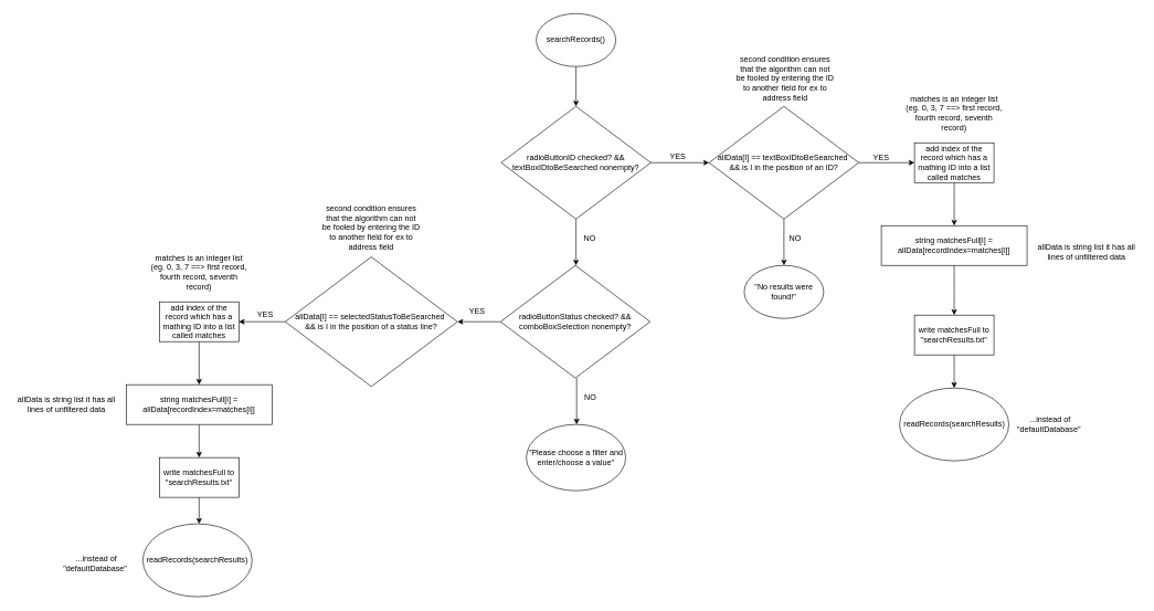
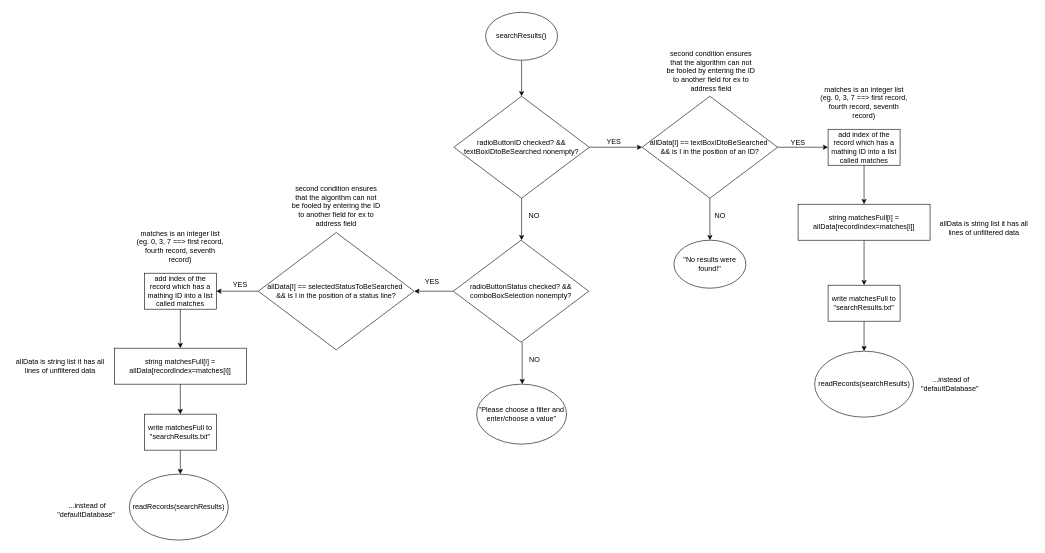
  <mxCell id="0" />
  <mxCell id="1" parent="0" />
  <mxCell id="2" style="edgeStyle=orthogonalEdgeStyle;rounded=0;orthogonalLoop=1;jettySize=auto;html=1;exitX=0.5;exitY=1;exitDx=0;exitDy=0;" edge="1" parent="1" source="3"><mxGeometry relative="1" as="geometry"><mxPoint x="869" y="160" as="targetPoint" /></mxGeometry></mxCell>
- <mxCell id="3" value="searchRecords()" style="ellipse;whiteSpace=wrap;html=1;" parent="1" vertex="1"><mxGeometry x="809" y="20" width="120" height="80" as="geometry" /></mxCell>
+ <mxCell id="3" value="searchResults()" style="ellipse;whiteSpace=wrap;html=1;" parent="1" vertex="1"><mxGeometry x="809" y="20" width="120" height="80" as="geometry" /></mxCell>
  <mxCell id="4" style="edgeStyle=orthogonalEdgeStyle;rounded=0;orthogonalLoop=1;jettySize=auto;html=1;exitX=1;exitY=0.5;exitDx=0;exitDy=0;" edge="1" parent="1" source="6"><mxGeometry relative="1" as="geometry"><mxPoint x="1070" y="245" as="targetPoint" /></mxGeometry></mxCell>
  <mxCell id="5" style="edgeStyle=orthogonalEdgeStyle;rounded=0;orthogonalLoop=1;jettySize=auto;html=1;exitX=0.5;exitY=1;exitDx=0;exitDy=0;" edge="1" parent="1" source="6"><mxGeometry relative="1" as="geometry"><mxPoint x="869" y="400" as="targetPoint" /></mxGeometry></mxCell>
  <mxCell id="6" value="radioButtonID checked? &amp;amp;&amp;amp;&lt;br&gt;textBoxIDtoBeSearched nonempty?" style="rhombus;whiteSpace=wrap;html=1;" vertex="1" parent="1"><mxGeometry x="756.06" y="160" width="225.88" height="170" as="geometry" /></mxCell>
  <mxCell id="7" style="edgeStyle=orthogonalEdgeStyle;rounded=0;orthogonalLoop=1;jettySize=auto;html=1;exitX=1;exitY=0.5;exitDx=0;exitDy=0;" edge="1" parent="1" source="9"><mxGeometry relative="1" as="geometry"><mxPoint x="1380" y="245" as="targetPoint" /></mxGeometry></mxCell>
  <mxCell id="8" style="edgeStyle=orthogonalEdgeStyle;rounded=0;orthogonalLoop=1;jettySize=auto;html=1;exitX=0.5;exitY=1;exitDx=0;exitDy=0;" edge="1" parent="1" source="9"><mxGeometry relative="1" as="geometry"><mxPoint x="1183" y="400" as="targetPoint" /></mxGeometry></mxCell>
  <mxCell id="9" value="allData[I] == textBoxIDtoBeSearched&amp;nbsp;&lt;br&gt;&amp;amp;&amp;amp;&amp;nbsp;is I in the position of an ID?" style="rhombus;whiteSpace=wrap;html=1;" vertex="1" parent="1"><mxGeometry x="1070" y="160" width="225.88" height="170" as="geometry" /></mxCell>
  <mxCell id="10" value="second condition ensures that the algorithm can not be fooled by entering the ID to another field for ex to address field" style="text;html=1;strokeColor=none;fillColor=none;align=center;verticalAlign=middle;whiteSpace=wrap;rounded=0;" vertex="1" parent="1"><mxGeometry x="1110" y="90" width="150" height="55" as="geometry" /></mxCell>
  <mxCell id="11" value="&quot;No results were found!&quot;" style="ellipse;whiteSpace=wrap;html=1;" vertex="1" parent="1"><mxGeometry x="1122.94" y="400" width="120" height="80" as="geometry" /></mxCell>
  <mxCell id="12" style="edgeStyle=orthogonalEdgeStyle;rounded=0;orthogonalLoop=1;jettySize=auto;html=1;exitX=0.5;exitY=1;exitDx=0;exitDy=0;" edge="1" parent="1" source="13"><mxGeometry relative="1" as="geometry"><mxPoint x="1440" y="340" as="targetPoint" /></mxGeometry></mxCell>
  <mxCell id="13" value="add index of the record which has a mathing ID into a list called matches" style="rounded=0;whiteSpace=wrap;html=1;" vertex="1" parent="1"><mxGeometry x="1380" y="215" width="120" height="60" as="geometry" /></mxCell>
  <mxCell id="14" style="edgeStyle=orthogonalEdgeStyle;rounded=0;orthogonalLoop=1;jettySize=auto;html=1;exitX=0.5;exitY=1;exitDx=0;exitDy=0;" edge="1" parent="1" source="15"><mxGeometry relative="1" as="geometry"><mxPoint x="1440" y="475" as="targetPoint" /></mxGeometry></mxCell>
  <mxCell id="15" value="string matchesFull[i] = allData[recordIndex=matches[i]]" style="rounded=0;whiteSpace=wrap;html=1;" vertex="1" parent="1"><mxGeometry x="1330" y="340" width="220" height="60" as="geometry" /></mxCell>
  <mxCell id="16" value="matches is an integer list&lt;br&gt;(eg. 0, 3, 7 ==&amp;gt; first record, fourth record, seventh record)" style="text;html=1;strokeColor=none;fillColor=none;align=center;verticalAlign=middle;whiteSpace=wrap;rounded=0;" vertex="1" parent="1"><mxGeometry x="1360" y="160" width="160" height="20" as="geometry" /></mxCell>
  <mxCell id="17" value="allData is string list it has all lines of unfiltered data" style="text;html=1;strokeColor=none;fillColor=none;align=center;verticalAlign=middle;whiteSpace=wrap;rounded=0;" vertex="1" parent="1"><mxGeometry x="1560" y="370" width="160" height="20" as="geometry" /></mxCell>
  <mxCell id="18" style="edgeStyle=orthogonalEdgeStyle;rounded=0;orthogonalLoop=1;jettySize=auto;html=1;exitX=0.5;exitY=1;exitDx=0;exitDy=0;" edge="1" parent="1" source="19"><mxGeometry relative="1" as="geometry"><mxPoint x="1440" y="585" as="targetPoint" /></mxGeometry></mxCell>
  <mxCell id="19" value="write matchesFull to &quot;searchResults.txt&quot;" style="rounded=0;whiteSpace=wrap;html=1;" vertex="1" parent="1"><mxGeometry x="1380" y="475" width="120" height="60" as="geometry" /></mxCell>
  <mxCell id="20" value="readRecords(searchResults)" style="ellipse;whiteSpace=wrap;html=1;" vertex="1" parent="1"><mxGeometry x="1357.5" y="585" width="165" height="110" as="geometry" /></mxCell>
  <mxCell id="21" value="...instead of &quot;defaultDatabase&quot;&amp;nbsp;" style="text;html=1;strokeColor=none;fillColor=none;align=center;verticalAlign=middle;whiteSpace=wrap;rounded=0;" vertex="1" parent="1"><mxGeometry x="1530" y="630" width="110" height="20" as="geometry" /></mxCell>
  <mxCell id="22" value="YES" style="text;html=1;strokeColor=none;fillColor=none;align=center;verticalAlign=middle;whiteSpace=wrap;rounded=0;" vertex="1" parent="1"><mxGeometry x="1310" y="228" width="40" height="20" as="geometry" /></mxCell>
  <mxCell id="23" value="YES" style="text;html=1;strokeColor=none;fillColor=none;align=center;verticalAlign=middle;whiteSpace=wrap;rounded=0;" vertex="1" parent="1"><mxGeometry x="1003" y="226" width="40" height="20" as="geometry" /></mxCell>
  <mxCell id="24" value="NO" style="text;html=1;strokeColor=none;fillColor=none;align=center;verticalAlign=middle;whiteSpace=wrap;rounded=0;" vertex="1" parent="1"><mxGeometry x="1180" y="350" width="40" height="20" as="geometry" /></mxCell>
  <mxCell id="25" value="NO" style="text;html=1;strokeColor=none;fillColor=none;align=center;verticalAlign=middle;whiteSpace=wrap;rounded=0;" vertex="1" parent="1"><mxGeometry x="870" y="350" width="40" height="20" as="geometry" /></mxCell>
  <mxCell id="26" style="edgeStyle=orthogonalEdgeStyle;rounded=0;orthogonalLoop=1;jettySize=auto;html=1;exitX=0;exitY=0.5;exitDx=0;exitDy=0;" edge="1" parent="1" source="27"><mxGeometry relative="1" as="geometry"><mxPoint x="690" y="485" as="targetPoint" /></mxGeometry></mxCell>
  <mxCell id="27" value="radioButtonStatus checked? &amp;amp;&amp;amp;&lt;br&gt;comboBoxSelection nonempty?" style="rhombus;whiteSpace=wrap;html=1;" vertex="1" parent="1"><mxGeometry x="755.06" y="400" width="225.88" height="170" as="geometry" /></mxCell>
  <mxCell id="28" style="edgeStyle=orthogonalEdgeStyle;rounded=0;orthogonalLoop=1;jettySize=auto;html=1;exitX=0.5;exitY=1;exitDx=0;exitDy=0;" edge="1" parent="1"><mxGeometry relative="1" as="geometry"><mxPoint x="870" y="640" as="targetPoint" /><mxPoint x="870" y="570" as="sourcePoint" /></mxGeometry></mxCell>
  <mxCell id="29" value="NO" style="text;html=1;strokeColor=none;fillColor=none;align=center;verticalAlign=middle;whiteSpace=wrap;rounded=0;" vertex="1" parent="1"><mxGeometry x="871" y="590" width="40" height="20" as="geometry" /></mxCell>
  <mxCell id="30" value="&quot;Please choose a filter and enter/choose a value&quot;" style="ellipse;whiteSpace=wrap;html=1;" vertex="1" parent="1"><mxGeometry x="794" y="640" width="150" height="100" as="geometry" /></mxCell>
  <mxCell id="31" value="YES" style="text;html=1;strokeColor=none;fillColor=none;align=center;verticalAlign=middle;whiteSpace=wrap;rounded=0;" vertex="1" parent="1"><mxGeometry x="700" y="460" width="40" height="20" as="geometry" /></mxCell>
  <mxCell id="32" style="edgeStyle=orthogonalEdgeStyle;rounded=0;orthogonalLoop=1;jettySize=auto;html=1;exitX=0;exitY=0.5;exitDx=0;exitDy=0;entryX=1;entryY=0.5;entryDx=0;entryDy=0;" edge="1" parent="1" source="33" target="35"><mxGeometry relative="1" as="geometry" /></mxCell>
  <mxCell id="33" value="allData[I] == selectedStatusToBeSearched&amp;nbsp;&lt;br&gt;&amp;amp;&amp;amp;&amp;nbsp;is I in the position of a status line?" style="rhombus;whiteSpace=wrap;html=1;" vertex="1" parent="1"><mxGeometry x="430" y="387.2" width="259.88" height="195.59" as="geometry" /></mxCell>
  <mxCell id="34" value="second condition ensures that the algorithm can not be fooled by entering the ID to another field for ex to address field" style="text;html=1;strokeColor=none;fillColor=none;align=center;verticalAlign=middle;whiteSpace=wrap;rounded=0;" vertex="1" parent="1"><mxGeometry x="484.94" y="315" width="150" height="55" as="geometry" /></mxCell>
  <mxCell id="35" value="add index of the record which has a mathing ID into a list called matches" style="rounded=0;whiteSpace=wrap;html=1;" vertex="1" parent="1"><mxGeometry x="240" y="455" width="120" height="60" as="geometry" /></mxCell>
  <mxCell id="36" value="matches is an integer list&lt;br&gt;(eg. 0, 3, 7 ==&amp;gt; first record, fourth record, seventh record)" style="text;html=1;strokeColor=none;fillColor=none;align=center;verticalAlign=middle;whiteSpace=wrap;rounded=0;" vertex="1" parent="1"><mxGeometry x="220" y="400" width="160" height="20" as="geometry" /></mxCell>
  <mxCell id="37" value="YES" style="text;html=1;strokeColor=none;fillColor=none;align=center;verticalAlign=middle;whiteSpace=wrap;rounded=0;" vertex="1" parent="1"><mxGeometry x="380" y="464" width="40" height="20" as="geometry" /></mxCell>
  <mxCell id="38" style="edgeStyle=orthogonalEdgeStyle;rounded=0;orthogonalLoop=1;jettySize=auto;html=1;exitX=0.5;exitY=1;exitDx=0;exitDy=0;" edge="1" parent="1"><mxGeometry relative="1" as="geometry"><mxPoint x="300" y="580" as="targetPoint" /><mxPoint x="300" y="515" as="sourcePoint" /></mxGeometry></mxCell>
  <mxCell id="39" style="edgeStyle=orthogonalEdgeStyle;rounded=0;orthogonalLoop=1;jettySize=auto;html=1;exitX=0.5;exitY=1;exitDx=0;exitDy=0;" edge="1" parent="1" source="40"><mxGeometry relative="1" as="geometry"><mxPoint x="300" y="690" as="targetPoint" /></mxGeometry></mxCell>
  <mxCell id="40" value="string matchesFull[i] = allData[recordIndex=matches[i]]" style="rounded=0;whiteSpace=wrap;html=1;" vertex="1" parent="1"><mxGeometry x="190" y="580" width="220" height="60" as="geometry" /></mxCell>
  <mxCell id="41" value="allData is string list it has all lines of unfiltered data" style="text;html=1;strokeColor=none;fillColor=none;align=center;verticalAlign=middle;whiteSpace=wrap;rounded=0;" vertex="1" parent="1"><mxGeometry x="20" y="600" width="160" height="20" as="geometry" /></mxCell>
  <mxCell id="42" style="edgeStyle=orthogonalEdgeStyle;rounded=0;orthogonalLoop=1;jettySize=auto;html=1;exitX=0.5;exitY=1;exitDx=0;exitDy=0;" edge="1" parent="1" source="43"><mxGeometry relative="1" as="geometry"><mxPoint x="300" y="790" as="targetPoint" /></mxGeometry></mxCell>
  <mxCell id="43" value="write matchesFull to &quot;searchResults.txt&quot;" style="rounded=0;whiteSpace=wrap;html=1;" vertex="1" parent="1"><mxGeometry x="240" y="690" width="120" height="60" as="geometry" /></mxCell>
  <mxCell id="44" value="readRecords(searchResults)" style="ellipse;whiteSpace=wrap;html=1;" vertex="1" parent="1"><mxGeometry x="215" y="790" width="165" height="110" as="geometry" /></mxCell>
  <mxCell id="45" value="...instead of &quot;defaultDatabase&quot;&amp;nbsp;" style="text;html=1;strokeColor=none;fillColor=none;align=center;verticalAlign=middle;whiteSpace=wrap;rounded=0;" vertex="1" parent="1"><mxGeometry x="90" y="840" width="110" height="20" as="geometry" /></mxCell>
